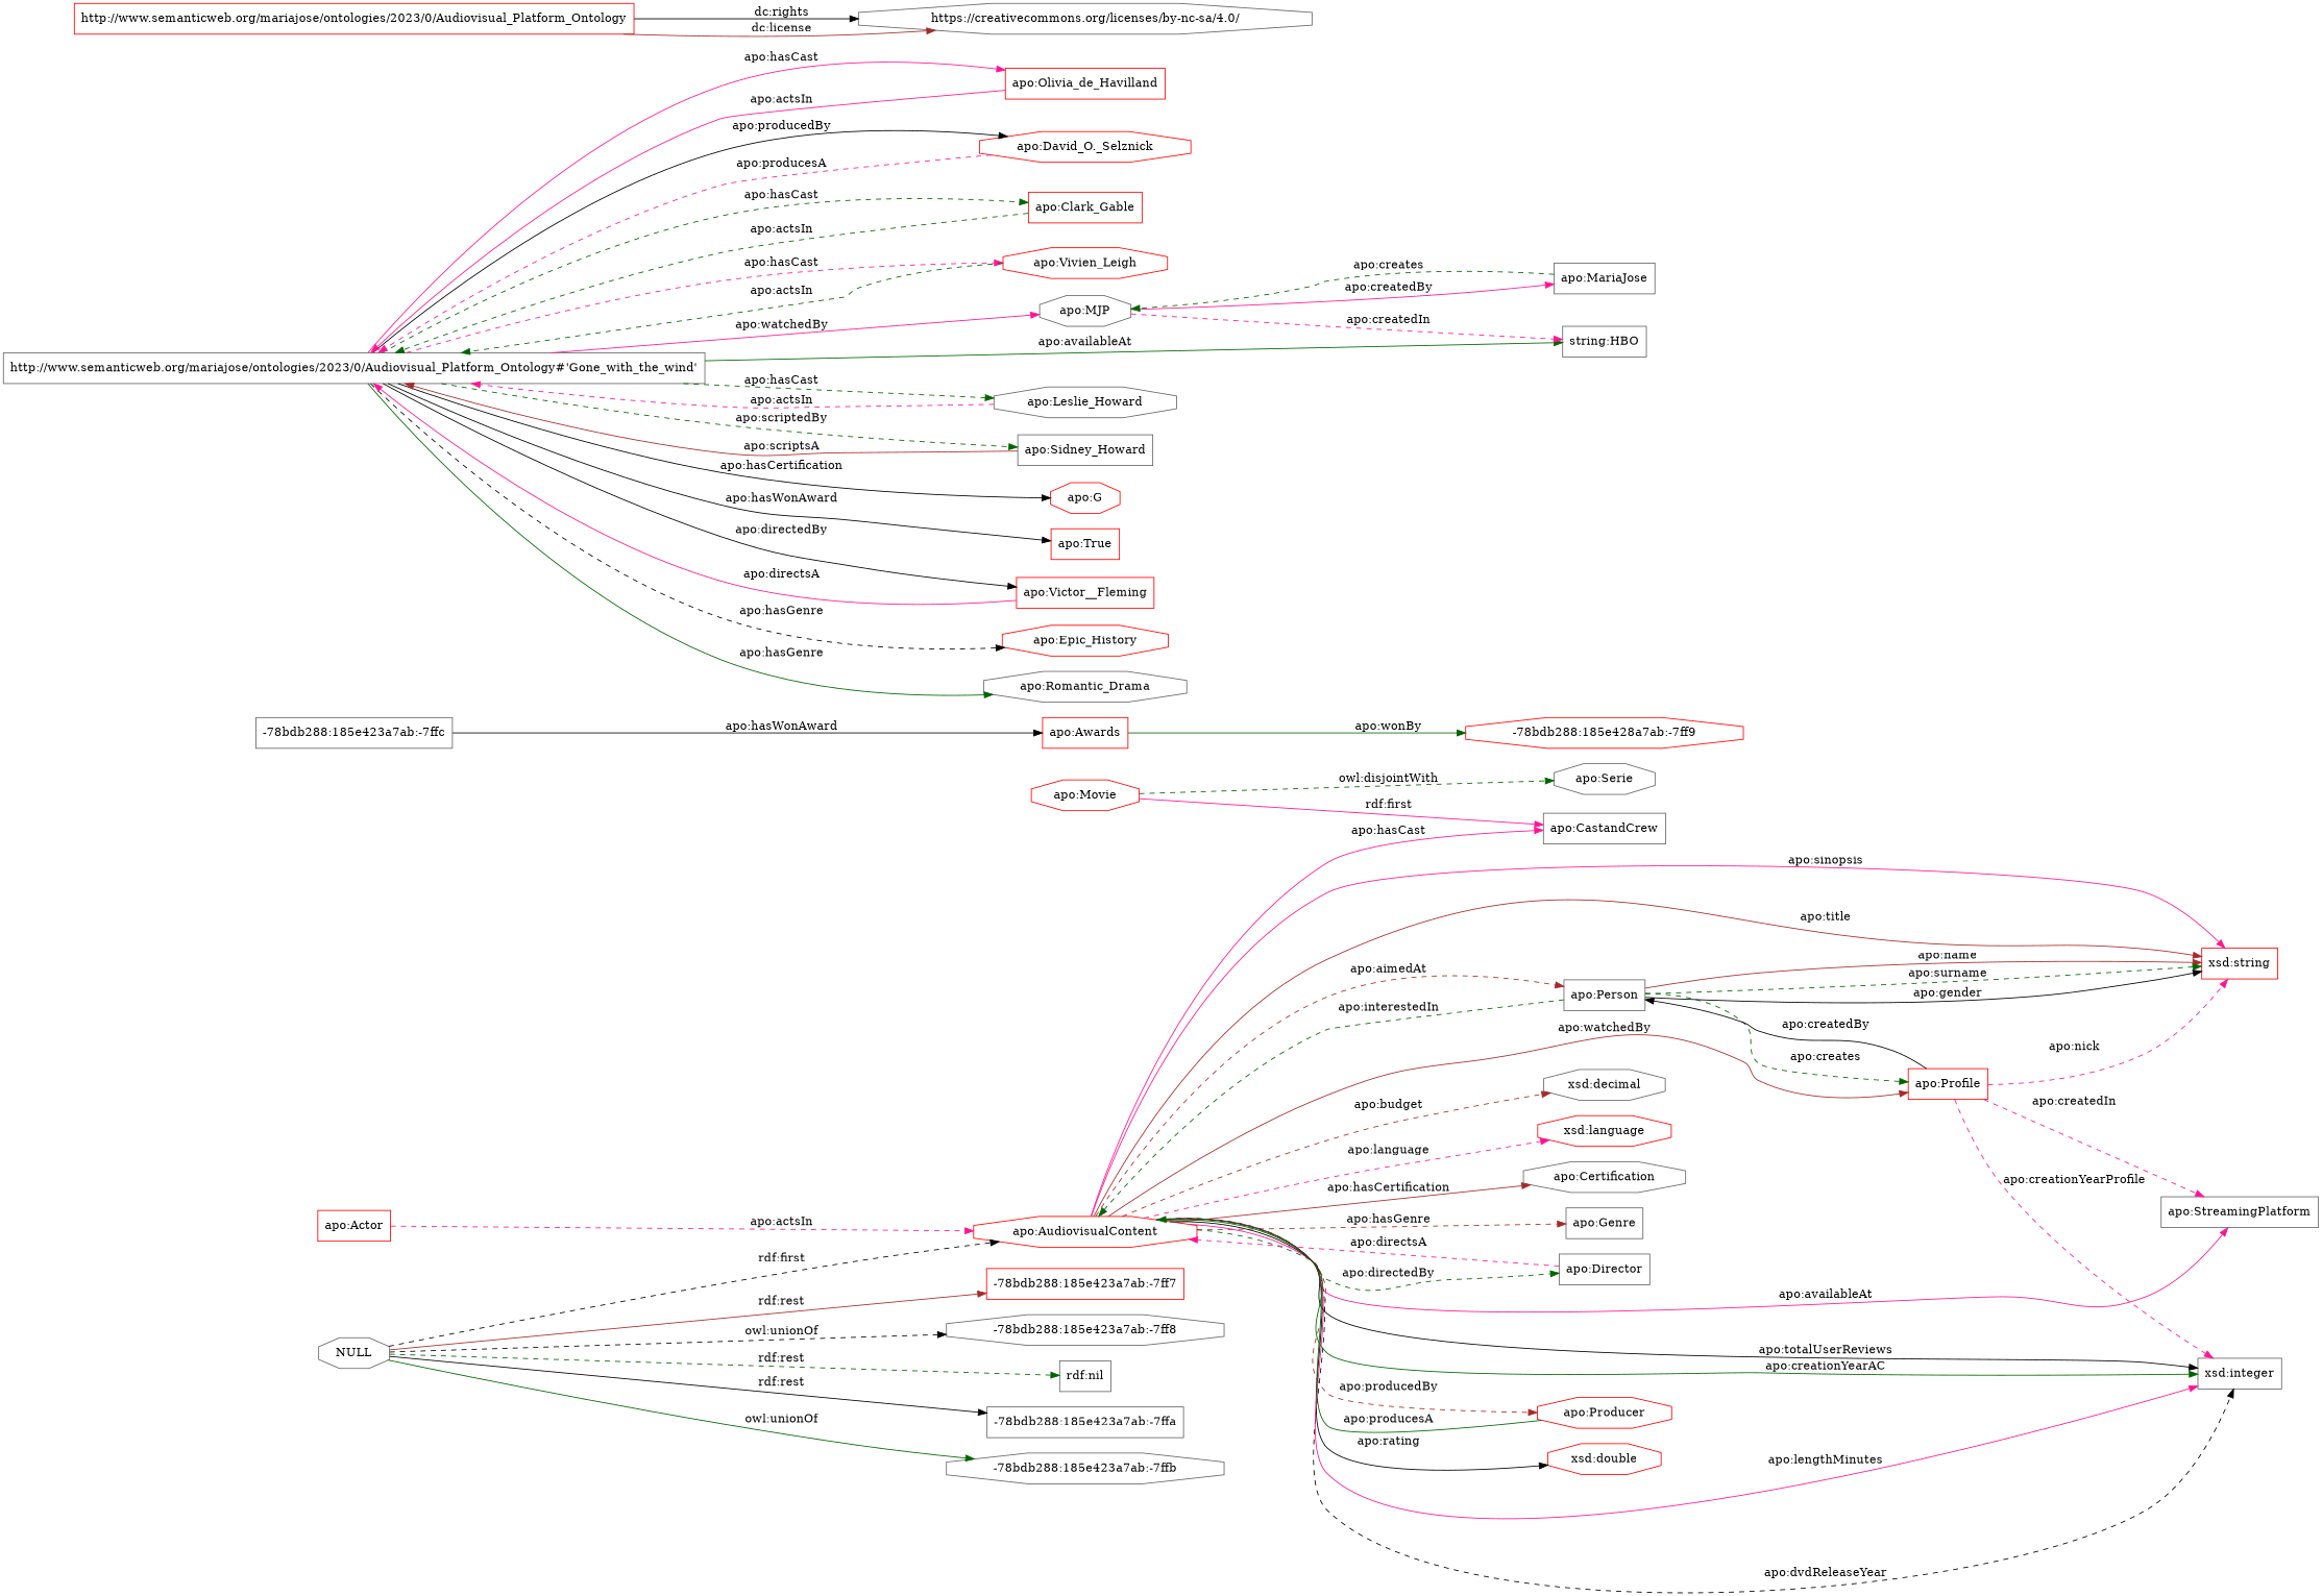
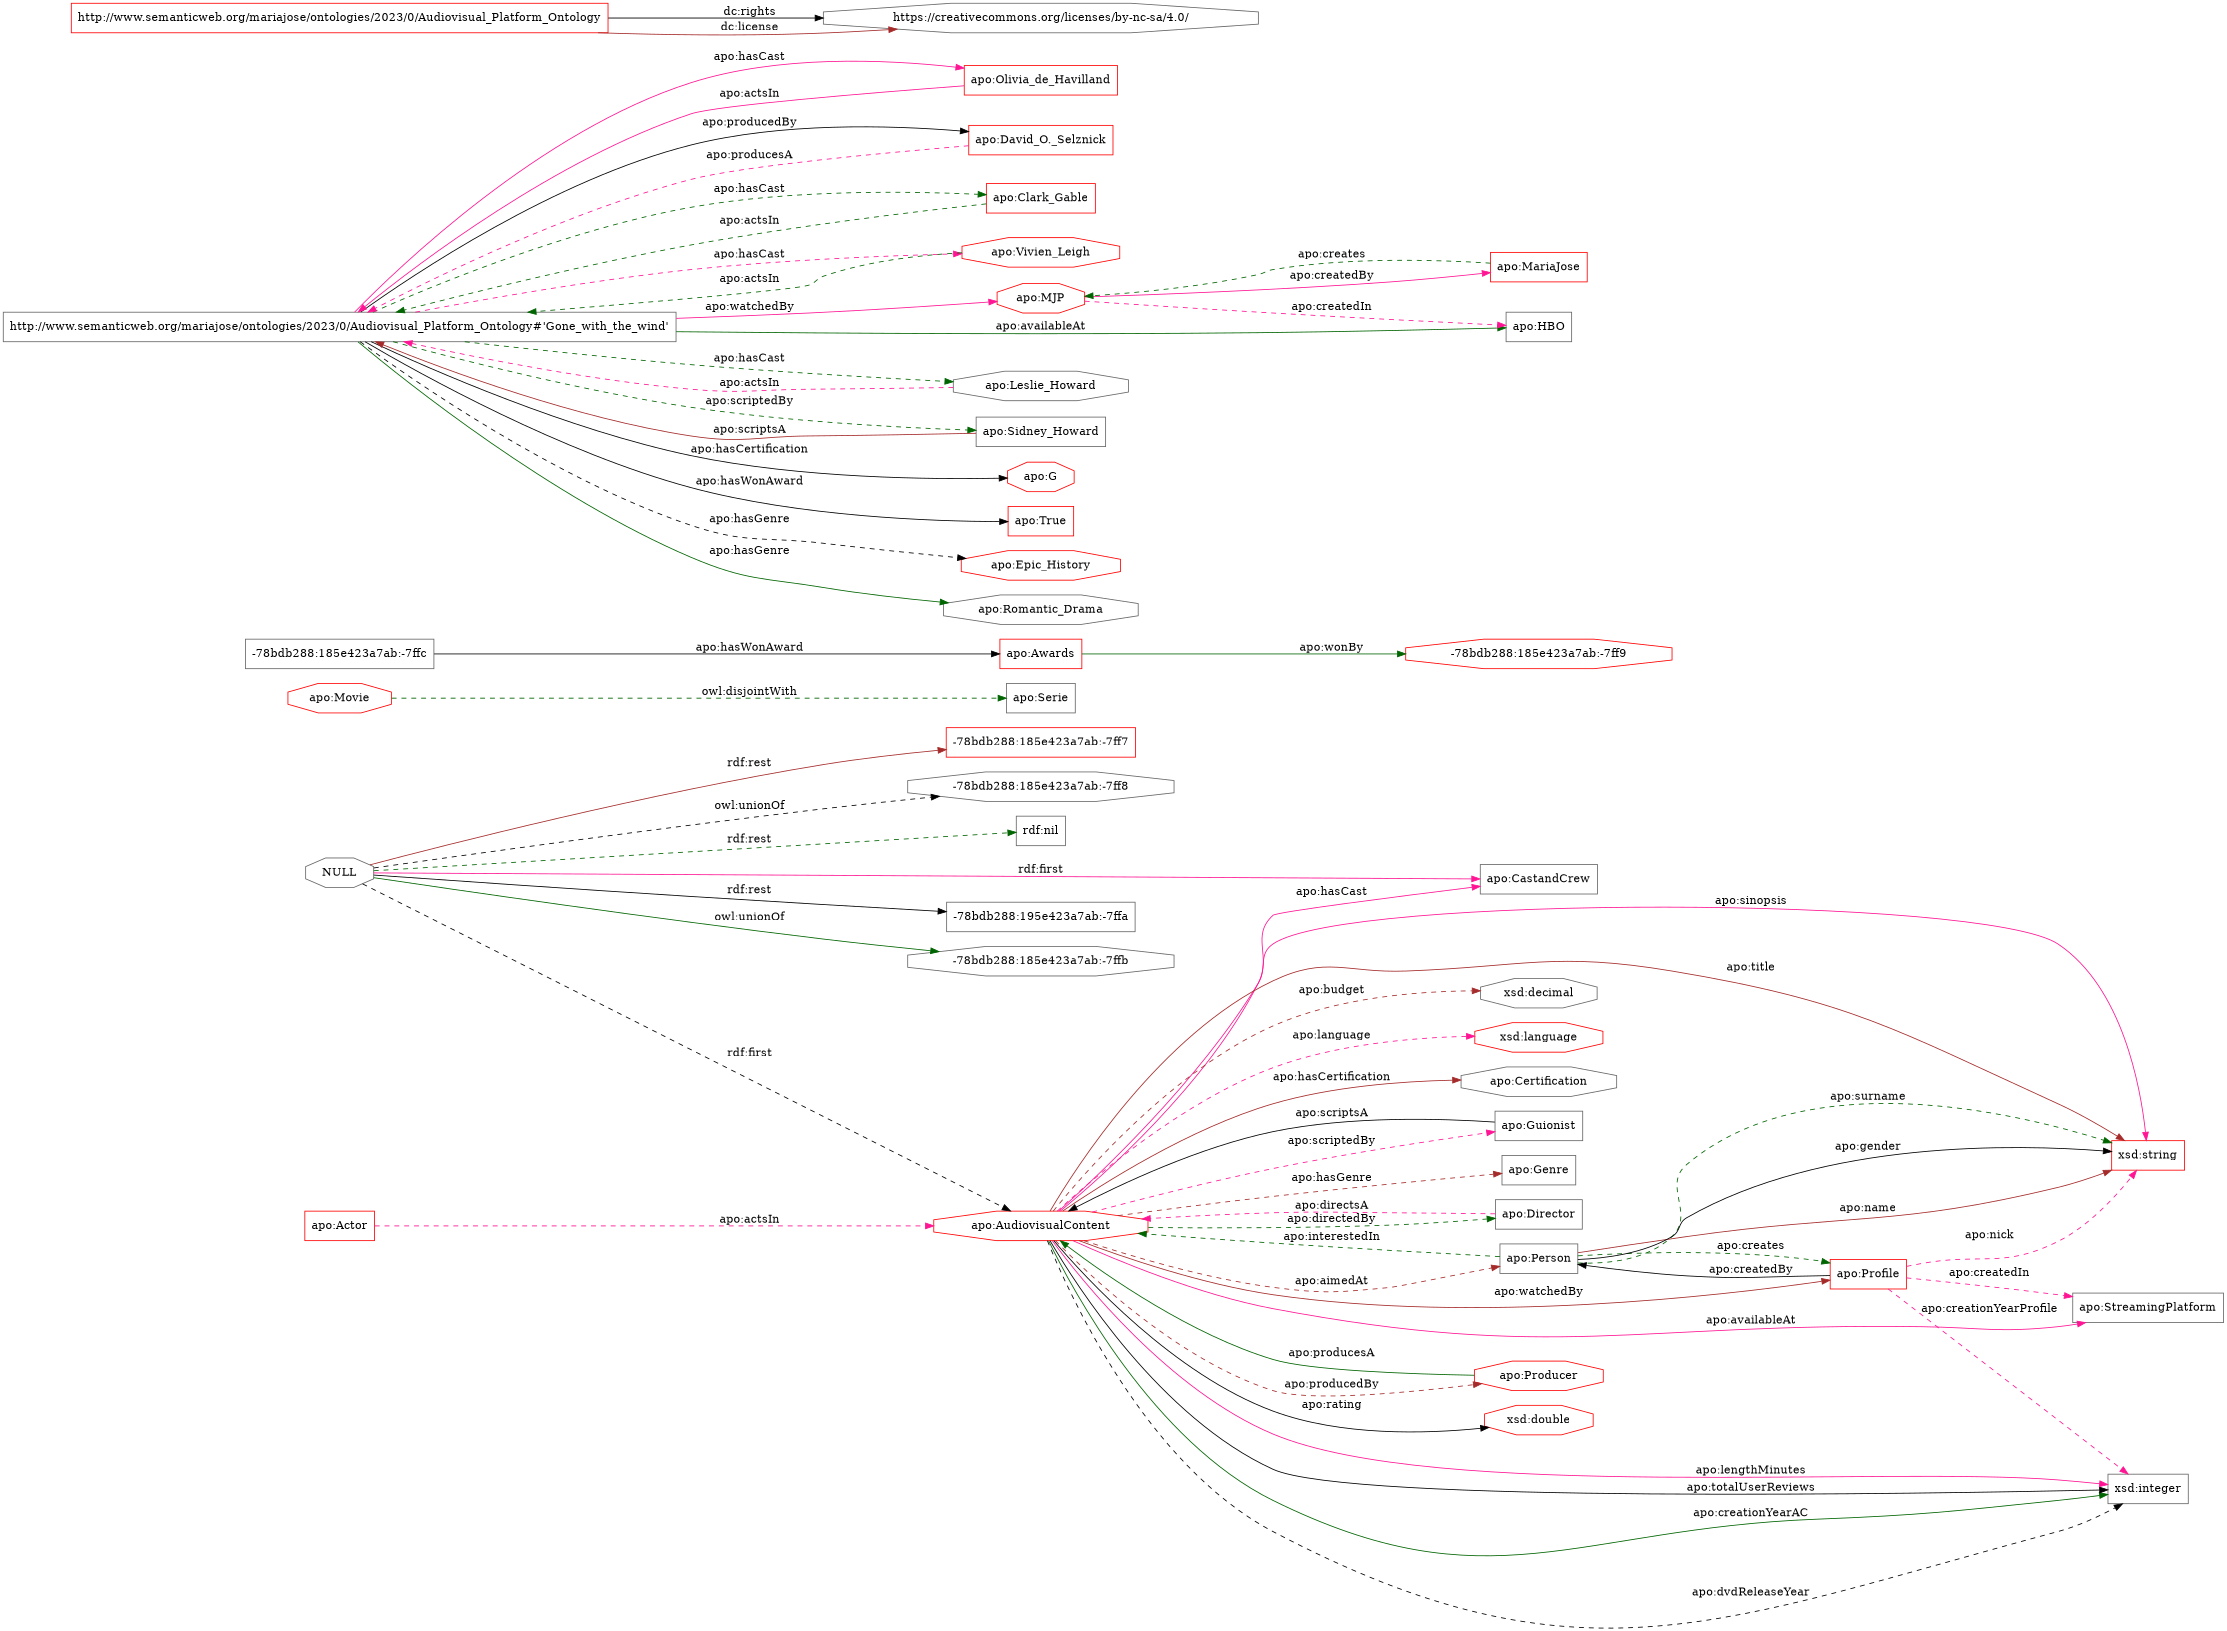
  digraph {
    rankdir=LR
    node [color=gray40 shape=box]
    edge [color=deeppink style=solid]
    "apo:AudiovisualContent" [color=red shape=octagon]
    "apo:Certification" [shape=octagon]
+   "apo:Guionist"
    "apo:Genre"
    "apo:Director"
    "apo:Person"
    "apo:Profile" [color=red]
    "apo:CastandCrew"
    "apo:StreamingPlatform"
    "apo:Producer" [color=red shape=octagon]
    "xsd:double" [color=red shape=octagon]
    "xsd:string" [color=red]
    "xsd:integer"
    "xsd:decimal" [shape=octagon]
    "xsd:language" [color=red shape=octagon]
    "apo:Movie" [color=red shape=octagon]
-   "apo:Serie" [shape=octagon]
+   "apo:Serie"
    "apo:Actor" [color=red]
    "-78bdb288:185e423a7ab:-7ffc"
    "apo:Awards" [color=red]
-   "-78bdb288:185e423a7ab:-7ff9" [color=red shape=octagon label="-78bdb288:185e428a7ab:-7ff9"]
+   "-78bdb288:185e423a7ab:-7ff9" [color=red shape=octagon]
    "http://www.semanticweb.org/mariajose/ontologies/2023/0/Audiovisual_Platform_Ontology#'Gone_with_the_wind'"
    "apo:Olivia_de_Havilland" [color=red]
-   "apo:David_O._Selznick" [color=red shape=octagon]
+   "apo:David_O._Selznick" [color=red]
    "apo:Clark_Gable" [color=red]
    "apo:Vivien_Leigh" [color=red shape=octagon]
-   "apo:MJP" [shape=octagon]
-   "apo:HBO" [label="string:HBO"]
+   "apo:MJP" [color=red shape=octagon]
+   "apo:HBO"
    "apo:Leslie_Howard" [shape=octagon]
    "apo:Sidney_Howard"
    "apo:G" [color=red shape=octagon]
    "apo:True" [color=red]
-   "apo:Victor__Fleming" [color=red]
    "apo:Epic_History" [color=red shape=octagon]
    "apo:Romantic_Drama" [shape=octagon]
-   "apo:MariaJose"
+   "apo:MariaJose" [color=red]
    NULL [shape=octagon]
-   "-78bdb288:185e423a7ab:-7ffa"
+   "-78bdb288:185e423a7ab:-7ffa" [label="-78bdb288:195e423a7ab:-7ffa"]
    "-78bdb288:185e423a7ab:-7ffb" [shape=octagon]
    "-78bdb288:185e423a7ab:-7ff7" [color=red]
    "-78bdb288:185e423a7ab:-7ff8" [shape=octagon]
    "rdf:nil"
    "https://creativecommons.org/licenses/by-nc-sa/4.0/" [shape=octagon]
    "http://www.semanticweb.org/mariajose/ontologies/2023/0/Audiovisual_Platform_Ontology" [color=red]
    "apo:AudiovisualContent" -> "apo:Certification" [color=brown label="apo:hasCertification"]
+   "apo:AudiovisualContent" -> "apo:Guionist" [label="apo:scriptedBy" style=dashed]
    "apo:AudiovisualContent" -> "apo:Genre" [color=brown label="apo:hasGenre" style=dashed]
    "apo:AudiovisualContent" -> "apo:Director" [color=darkgreen label="apo:directedBy" style=dashed]
    "apo:AudiovisualContent" -> "apo:Person" [color=brown label="apo:aimedAt" style=dashed]
    "apo:AudiovisualContent" -> "apo:Profile" [color=brown label="apo:watchedBy"]
    "apo:AudiovisualContent" -> "apo:CastandCrew" [label="apo:hasCast"]
    "apo:AudiovisualContent" -> "apo:StreamingPlatform" [label="apo:availableAt"]
    "apo:AudiovisualContent" -> "apo:Producer" [color=brown label="apo:producedBy" style=dashed]
    "apo:AudiovisualContent" -> "xsd:double" [color=black label="apo:rating"]
    "apo:AudiovisualContent" -> "xsd:string" [label="apo:sinopsis"]
    "apo:AudiovisualContent" -> "xsd:string" [color=brown label="apo:title"]
    "apo:AudiovisualContent" -> "xsd:integer" [color=black label="apo:dvdReleaseYear" style=dashed]
    "apo:AudiovisualContent" -> "xsd:integer" [color=darkgreen label="apo:creationYearAC"]
    "apo:AudiovisualContent" -> "xsd:integer" [color=black label="apo:totalUserReviews"]
    "apo:AudiovisualContent" -> "xsd:integer" [label="apo:lengthMinutes"]
    "apo:AudiovisualContent" -> "xsd:decimal" [color=brown label="apo:budget" style=dashed]
    "apo:AudiovisualContent" -> "xsd:language" [label="apo:language" style=dashed]
+   "apo:Guionist" -> "apo:AudiovisualContent" [color=black label="apo:scriptsA"]
    "apo:Director" -> "apo:AudiovisualContent" [label="apo:directsA" style=dashed]
    "apo:Person" -> "apo:AudiovisualContent" [color=darkgreen label="apo:interestedIn" style=dashed]
    "apo:Person" -> "apo:Profile" [color=darkgreen label="apo:creates" style=dashed]
    "apo:Person" -> "xsd:string" [color=brown label="apo:name"]
    "apo:Person" -> "xsd:string" [color=darkgreen label="apo:surname" style=dashed]
    "apo:Person" -> "xsd:string" [color=black label="apo:gender"]
    "apo:Profile" -> "apo:Person" [color=black label="apo:createdBy"]
    "apo:Profile" -> "apo:StreamingPlatform" [label="apo:createdIn" style=dashed]
    "apo:Profile" -> "xsd:string" [label="apo:nick" style=dashed]
    "apo:Profile" -> "xsd:integer" [label="apo:creationYearProfile" style=dashed]
    "apo:Producer" -> "apo:AudiovisualContent" [color=darkgreen label="apo:producesA"]
    "apo:Movie" -> "apo:Serie" [color=darkgreen label="owl:disjointWith" style=dashed]
    "apo:Actor" -> "apo:AudiovisualContent" [label="apo:actsIn" style=dashed]
    "-78bdb288:185e423a7ab:-7ffc" -> "apo:Awards" [color=black label="apo:hasWonAward"]
    "apo:Awards" -> "-78bdb288:185e423a7ab:-7ff9" [color=darkgreen label="apo:wonBy"]
    "http://www.semanticweb.org/mariajose/ontologies/2023/0/Audiovisual_Platform_Ontology#'Gone_with_the_wind'" -> "apo:Olivia_de_Havilland" [label="apo:hasCast"]
    "http://www.semanticweb.org/mariajose/ontologies/2023/0/Audiovisual_Platform_Ontology#'Gone_with_the_wind'" -> "apo:David_O._Selznick" [color=black label="apo:producedBy"]
    "http://www.semanticweb.org/mariajose/ontologies/2023/0/Audiovisual_Platform_Ontology#'Gone_with_the_wind'" -> "apo:Clark_Gable" [color=darkgreen label="apo:hasCast" style=dashed]
    "http://www.semanticweb.org/mariajose/ontologies/2023/0/Audiovisual_Platform_Ontology#'Gone_with_the_wind'" -> "apo:Vivien_Leigh" [label="apo:hasCast" style=dashed]
    "http://www.semanticweb.org/mariajose/ontologies/2023/0/Audiovisual_Platform_Ontology#'Gone_with_the_wind'" -> "apo:MJP" [label="apo:watchedBy"]
    "http://www.semanticweb.org/mariajose/ontologies/2023/0/Audiovisual_Platform_Ontology#'Gone_with_the_wind'" -> "apo:HBO" [color=darkgreen label="apo:availableAt"]
    "http://www.semanticweb.org/mariajose/ontologies/2023/0/Audiovisual_Platform_Ontology#'Gone_with_the_wind'" -> "apo:Leslie_Howard" [color=darkgreen label="apo:hasCast" style=dashed]
    "http://www.semanticweb.org/mariajose/ontologies/2023/0/Audiovisual_Platform_Ontology#'Gone_with_the_wind'" -> "apo:Sidney_Howard" [color=darkgreen label="apo:scriptedBy" style=dashed]
    "http://www.semanticweb.org/mariajose/ontologies/2023/0/Audiovisual_Platform_Ontology#'Gone_with_the_wind'" -> "apo:G" [color=black label="apo:hasCertification"]
    "http://www.semanticweb.org/mariajose/ontologies/2023/0/Audiovisual_Platform_Ontology#'Gone_with_the_wind'" -> "apo:True" [color=black label="apo:hasWonAward"]
-   "http://www.semanticweb.org/mariajose/ontologies/2023/0/Audiovisual_Platform_Ontology#'Gone_with_the_wind'" -> "apo:Victor__Fleming" [color=black label="apo:directedBy"]
    "http://www.semanticweb.org/mariajose/ontologies/2023/0/Audiovisual_Platform_Ontology#'Gone_with_the_wind'" -> "apo:Epic_History" [color=black label="apo:hasGenre" style=dashed]
    "http://www.semanticweb.org/mariajose/ontologies/2023/0/Audiovisual_Platform_Ontology#'Gone_with_the_wind'" -> "apo:Romantic_Drama" [color=darkgreen label="apo:hasGenre"]
    "apo:Olivia_de_Havilland" -> "http://www.semanticweb.org/mariajose/ontologies/2023/0/Audiovisual_Platform_Ontology#'Gone_with_the_wind'" [label="apo:actsIn"]
    "apo:David_O._Selznick" -> "http://www.semanticweb.org/mariajose/ontologies/2023/0/Audiovisual_Platform_Ontology#'Gone_with_the_wind'" [label="apo:producesA" style=dashed]
    "apo:Clark_Gable" -> "http://www.semanticweb.org/mariajose/ontologies/2023/0/Audiovisual_Platform_Ontology#'Gone_with_the_wind'" [color=darkgreen label="apo:actsIn" style=dashed]
    "apo:Vivien_Leigh" -> "http://www.semanticweb.org/mariajose/ontologies/2023/0/Audiovisual_Platform_Ontology#'Gone_with_the_wind'" [color=darkgreen label="apo:actsIn" style=dashed]
    "apo:MJP" -> "apo:HBO" [label="apo:createdIn" style=dashed]
    "apo:MJP" -> "apo:MariaJose" [label="apo:createdBy"]
    "apo:Leslie_Howard" -> "http://www.semanticweb.org/mariajose/ontologies/2023/0/Audiovisual_Platform_Ontology#'Gone_with_the_wind'" [label="apo:actsIn" style=dashed]
    "apo:Sidney_Howard" -> "http://www.semanticweb.org/mariajose/ontologies/2023/0/Audiovisual_Platform_Ontology#'Gone_with_the_wind'" [color=brown label="apo:scriptsA"]
-   "apo:Victor__Fleming" -> "http://www.semanticweb.org/mariajose/ontologies/2023/0/Audiovisual_Platform_Ontology#'Gone_with_the_wind'" [label="apo:directsA"]
    "apo:MariaJose" -> "apo:MJP" [color=darkgreen label="apo:creates" style=dashed]
    NULL -> "apo:AudiovisualContent" [color=black label="rdf:first" style=dashed]
-   "apo:Movie" -> "apo:CastandCrew" [label="rdf:first"]
+   NULL -> "apo:CastandCrew" [label="rdf:first"]
    NULL -> "-78bdb288:185e423a7ab:-7ffa" [color=black label="rdf:rest"]
    NULL -> "-78bdb288:185e423a7ab:-7ffb" [color=darkgreen label="owl:unionOf"]
    NULL -> "-78bdb288:185e423a7ab:-7ff7" [color=brown label="rdf:rest"]
    NULL -> "-78bdb288:185e423a7ab:-7ff8" [color=black label="owl:unionOf" style=dashed]
    NULL -> "rdf:nil" [color=darkgreen label="rdf:rest" style=dashed]
    "http://www.semanticweb.org/mariajose/ontologies/2023/0/Audiovisual_Platform_Ontology" -> "https://creativecommons.org/licenses/by-nc-sa/4.0/" [color=black label="dc:rights"]
    "http://www.semanticweb.org/mariajose/ontologies/2023/0/Audiovisual_Platform_Ontology" -> "https://creativecommons.org/licenses/by-nc-sa/4.0/" [color=brown label="dc:license"]
  }
